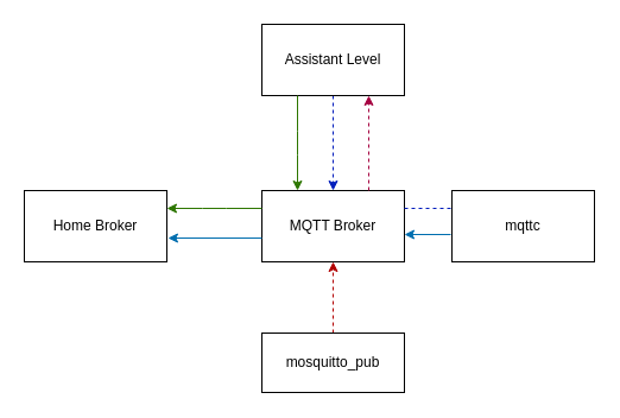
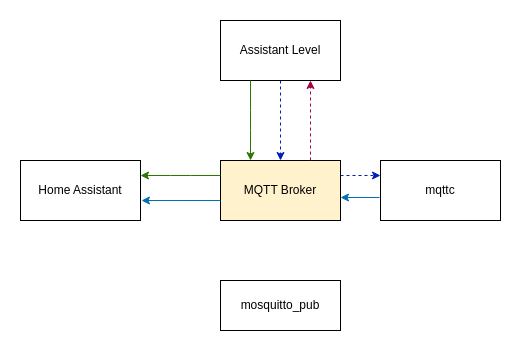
  <mxCell id="0" />
  <mxCell id="1" parent="0" />
- <mxCell id="2" value="Home Broker" style="rounded=0;whiteSpace=wrap;html=1;" vertex="1" parent="1"><mxGeometry x="20" y="160" width="120" height="60" as="geometry" /></mxCell>
- <mxCell id="3" value="MQTT Broker" style="rounded=0;whiteSpace=wrap;html=1;" vertex="1" parent="1"><mxGeometry x="220" y="160" width="120" height="60" as="geometry" /></mxCell>
+ <mxCell id="2" value="Home Assistant" style="rounded=0;whiteSpace=wrap;html=1;" vertex="1" parent="1"><mxGeometry x="20" y="160" width="120" height="60" as="geometry" /></mxCell>
+ <mxCell id="3" value="MQTT Broker" style="rounded=0;whiteSpace=wrap;html=1;fillColor=#fff2cc;" vertex="1" parent="1"><mxGeometry x="220" y="160" width="120" height="60" as="geometry" /></mxCell>
  <mxCell id="4" style="edgeStyle=orthogonalEdgeStyle;rounded=0;orthogonalLoop=1;jettySize=auto;html=1;exitX=0.5;exitY=1;exitDx=0;exitDy=0;fillColor=#0050ef;strokeColor=#001DBC;dashed=1;" edge="1" parent="1" source="5" target="3"><mxGeometry relative="1" as="geometry" /></mxCell>
  <mxCell id="5" value="Assistant Level" style="rounded=0;whiteSpace=wrap;html=1;" vertex="1" parent="1"><mxGeometry x="220" y="20" width="120" height="60" as="geometry" /></mxCell>
  <mxCell id="6" value="mqttc" style="rounded=0;whiteSpace=wrap;html=1;" vertex="1" parent="1"><mxGeometry x="380" y="160" width="120" height="60" as="geometry" /></mxCell>
  <mxCell id="7" value="" style="endArrow=classic;html=1;entryX=0.25;entryY=0;entryDx=0;entryDy=0;exitX=0.25;exitY=1;exitDx=0;exitDy=0;fillColor=#60a917;strokeColor=#2D7600;" edge="1" parent="1" source="5" target="3"><mxGeometry width="50" height="50" relative="1" as="geometry"><mxPoint x="250" y="82" as="sourcePoint" /><mxPoint x="550" y="270" as="targetPoint" /><Array as="points"><mxPoint x="250" y="120" /></Array></mxGeometry></mxCell>
  <mxCell id="8" value="" style="endArrow=classic;html=1;entryX=1;entryY=0.25;entryDx=0;entryDy=0;fillColor=#60a917;strokeColor=#2D7600;exitX=0;exitY=0.25;exitDx=0;exitDy=0;" edge="1" parent="1" source="3" target="2"><mxGeometry width="50" height="50" relative="1" as="geometry"><mxPoint x="190" y="160" as="sourcePoint" /><mxPoint x="260" y="170" as="targetPoint" /><Array as="points"><mxPoint x="180" y="175" /></Array></mxGeometry></mxCell>
- <mxCell id="9" style="edgeStyle=orthogonalEdgeStyle;rounded=0;orthogonalLoop=1;jettySize=auto;html=1;exitX=1;exitY=0.25;exitDx=0;exitDy=0;fillColor=#0050ef;strokeColor=#001DBC;entryX=0;entryY=0.25;entryDx=0;entryDy=0;dashed=1;endArrow=none;" edge="1" parent="1" source="3" target="6"><mxGeometry relative="1" as="geometry"><mxPoint x="290" y="90" as="sourcePoint" /><mxPoint x="290" y="170" as="targetPoint" /></mxGeometry></mxCell>
+ <mxCell id="9" style="edgeStyle=orthogonalEdgeStyle;rounded=0;orthogonalLoop=1;jettySize=auto;html=1;exitX=1;exitY=0.25;exitDx=0;exitDy=0;fillColor=#0050ef;strokeColor=#001DBC;entryX=0;entryY=0.25;entryDx=0;entryDy=0;dashed=1;" edge="1" parent="1" source="3" target="6"><mxGeometry relative="1" as="geometry"><mxPoint x="290" y="90" as="sourcePoint" /><mxPoint x="290" y="170" as="targetPoint" /></mxGeometry></mxCell>
  <mxCell id="10" value="" style="endArrow=classic;html=1;entryX=0.75;entryY=1;entryDx=0;entryDy=0;exitX=0.75;exitY=0;exitDx=0;exitDy=0;fillColor=#d80073;strokeColor=#A50040;dashed=1;" edge="1" parent="1" source="3" target="5"><mxGeometry width="50" height="50" relative="1" as="geometry"><mxPoint x="500" y="320" as="sourcePoint" /><mxPoint x="550" y="270" as="targetPoint" /></mxGeometry></mxCell>
- <mxCell id="11" value="" style="endArrow=classic;html=1;fillColor=#e51400;strokeColor=#B20000;dashed=1;entryX=0.5;entryY=1;entryDx=0;entryDy=0;exitX=0.5;exitY=0;exitDx=0;exitDy=0;" edge="1" parent="1" source="12" target="3"><mxGeometry width="50" height="50" relative="1" as="geometry"><mxPoint x="310" y="260" as="sourcePoint" /><mxPoint x="310" y="220" as="targetPoint" /></mxGeometry></mxCell>
  <mxCell id="12" value="mosquitto_pub" style="rounded=0;whiteSpace=wrap;html=1;" vertex="1" parent="1"><mxGeometry x="220" y="280" width="120" height="50" as="geometry" /></mxCell>
  <mxCell id="13" value="" style="endArrow=classic;html=1;exitX=-0.008;exitY=0.617;exitDx=0;exitDy=0;exitPerimeter=0;fillColor=#1ba1e2;strokeColor=#006EAF;" edge="1" parent="1" source="6"><mxGeometry width="50" height="50" relative="1" as="geometry"><mxPoint x="500" y="320" as="sourcePoint" /><mxPoint x="340" y="197" as="targetPoint" /></mxGeometry></mxCell>
  <mxCell id="14" value="" style="endArrow=classic;html=1;exitX=-0.008;exitY=0.617;exitDx=0;exitDy=0;exitPerimeter=0;fillColor=#1ba1e2;strokeColor=#006EAF;" edge="1" parent="1"><mxGeometry width="50" height="50" relative="1" as="geometry"><mxPoint x="220" y="200.02" as="sourcePoint" /><mxPoint x="140.96" y="200" as="targetPoint" /></mxGeometry></mxCell>
